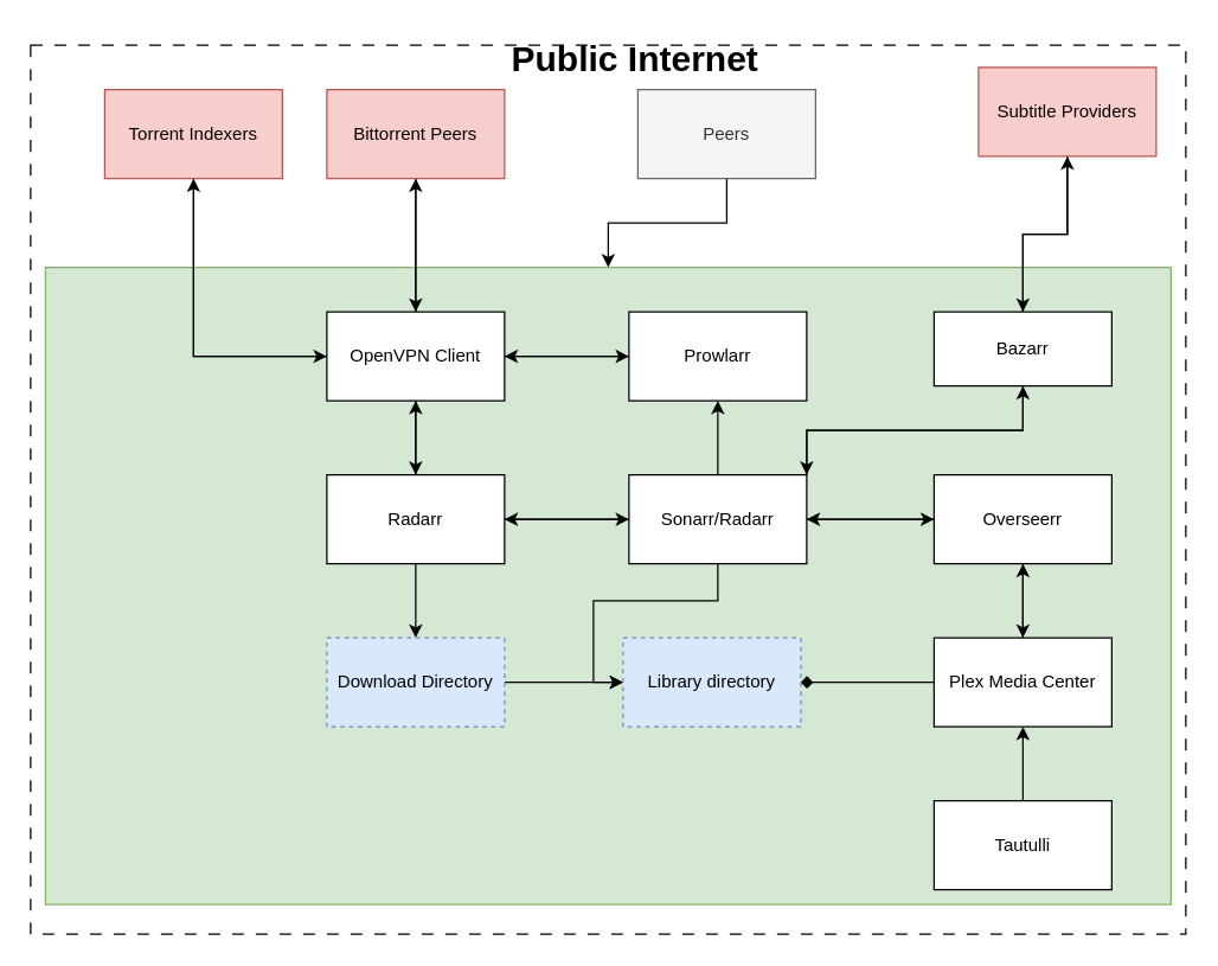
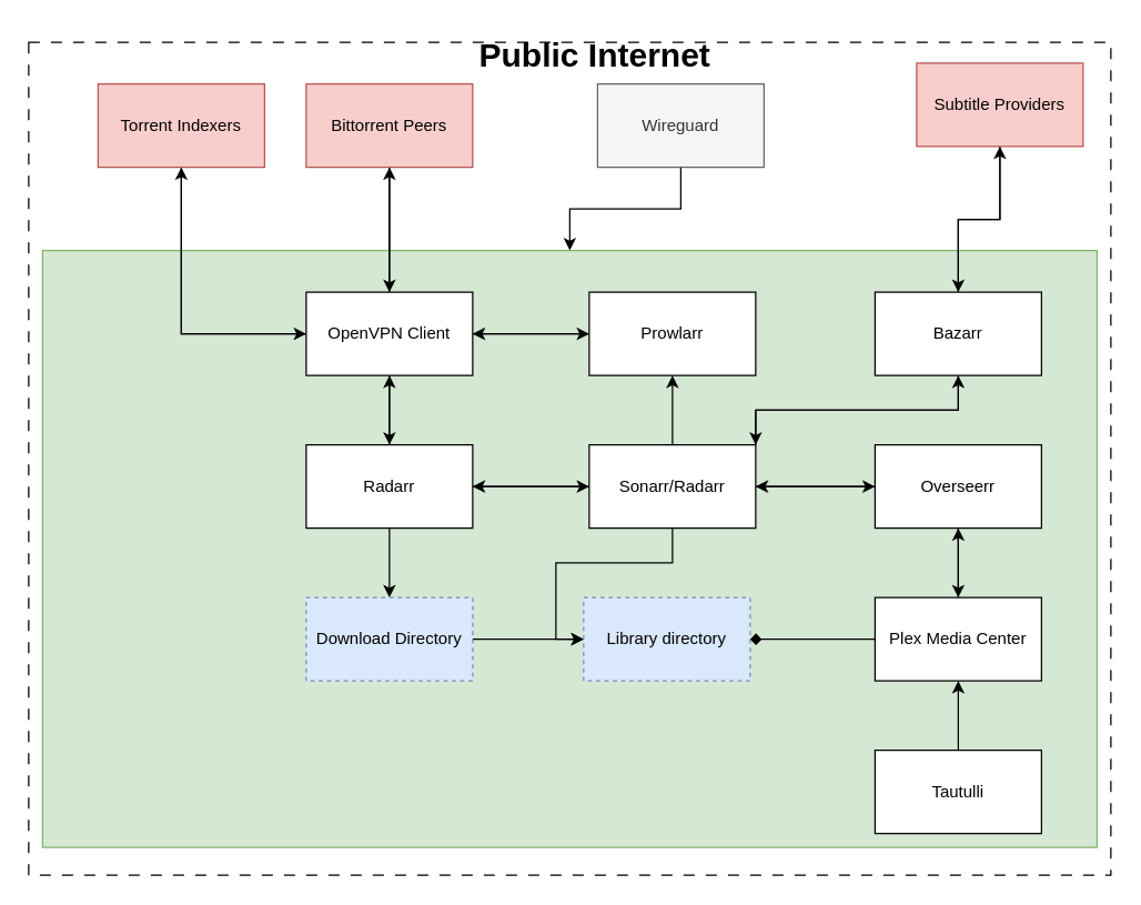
  <mxCell id="0" />
  <mxCell id="1" parent="0" />
  <mxCell id="2" value="" style="rounded=0;whiteSpace=wrap;html=1;dashed=1;dashPattern=8 8;" vertex="1" parent="1"><mxGeometry x="20" y="30" width="780" height="600" as="geometry" /></mxCell>
  <mxCell id="3" value="" style="rounded=0;whiteSpace=wrap;html=1;fillColor=#d5e8d4;strokeColor=#82b366;" vertex="1" parent="1"><mxGeometry x="30" y="180" width="760" height="430" as="geometry" /></mxCell>
  <mxCell id="4" style="edgeStyle=orthogonalEdgeStyle;rounded=0;orthogonalLoop=1;jettySize=auto;html=1;exitX=0.5;exitY=1;exitDx=0;exitDy=0;entryX=0;entryY=0.5;entryDx=0;entryDy=0;" edge="1" parent="1" source="11" target="10"><mxGeometry relative="1" as="geometry" /></mxCell>
  <mxCell id="5" value="&lt;h1&gt;Public Internet&lt;br&gt;&lt;/h1&gt;&lt;p&gt;&lt;br&gt;&lt;/p&gt;" style="text;html=1;strokeColor=none;fillColor=none;spacing=5;spacingTop=-20;whiteSpace=wrap;overflow=hidden;rounded=0;" vertex="1" parent="1"><mxGeometry x="340" y="20" width="300" height="40" as="geometry" /></mxCell>
  <mxCell id="6" style="edgeStyle=orthogonalEdgeStyle;rounded=0;orthogonalLoop=1;jettySize=auto;html=1;" edge="1" parent="1" source="10" target="11"><mxGeometry relative="1" as="geometry" /></mxCell>
  <mxCell id="7" style="edgeStyle=orthogonalEdgeStyle;rounded=0;orthogonalLoop=1;jettySize=auto;html=1;exitX=1;exitY=0.5;exitDx=0;exitDy=0;" edge="1" parent="1" source="10" target="13"><mxGeometry relative="1" as="geometry" /></mxCell>
  <mxCell id="8" style="edgeStyle=orthogonalEdgeStyle;rounded=0;orthogonalLoop=1;jettySize=auto;html=1;exitX=0.5;exitY=0;exitDx=0;exitDy=0;entryX=0.5;entryY=1;entryDx=0;entryDy=0;" edge="1" parent="1" source="10" target="15"><mxGeometry relative="1" as="geometry" /></mxCell>
  <mxCell id="9" style="edgeStyle=orthogonalEdgeStyle;rounded=0;orthogonalLoop=1;jettySize=auto;html=1;exitX=0.5;exitY=1;exitDx=0;exitDy=0;" edge="1" parent="1" source="10" target="25"><mxGeometry relative="1" as="geometry" /></mxCell>
  <mxCell id="10" value="&lt;div&gt;OpenVPN Client&lt;/div&gt;" style="rounded=0;whiteSpace=wrap;html=1;" vertex="1" parent="1"><mxGeometry x="220" y="210" width="120" height="60" as="geometry" /></mxCell>
  <mxCell id="11" value="Torrent Indexers" style="rounded=0;whiteSpace=wrap;html=1;fillColor=#f8cecc;strokeColor=#b85450;" vertex="1" parent="1"><mxGeometry x="70" y="60" width="120" height="60" as="geometry" /></mxCell>
  <mxCell id="12" style="edgeStyle=orthogonalEdgeStyle;rounded=0;orthogonalLoop=1;jettySize=auto;html=1;exitX=0;exitY=0.5;exitDx=0;exitDy=0;entryX=1;entryY=0.5;entryDx=0;entryDy=0;" edge="1" parent="1" source="13" target="10"><mxGeometry relative="1" as="geometry" /></mxCell>
  <mxCell id="13" value="&lt;div&gt;Prowlarr&lt;/div&gt;" style="rounded=0;whiteSpace=wrap;html=1;" vertex="1" parent="1"><mxGeometry x="424" y="210" width="120" height="60" as="geometry" /></mxCell>
  <mxCell id="14" style="edgeStyle=orthogonalEdgeStyle;rounded=0;orthogonalLoop=1;jettySize=auto;html=1;exitX=0.5;exitY=1;exitDx=0;exitDy=0;entryX=0.5;entryY=0;entryDx=0;entryDy=0;" edge="1" parent="1" source="15" target="10"><mxGeometry relative="1" as="geometry" /></mxCell>
  <mxCell id="15" value="Bittorrent Peers" style="rounded=0;whiteSpace=wrap;html=1;fillColor=#f8cecc;strokeColor=#b85450;" vertex="1" parent="1"><mxGeometry x="220" y="60" width="120" height="60" as="geometry" /></mxCell>
  <mxCell id="16" style="edgeStyle=orthogonalEdgeStyle;rounded=0;orthogonalLoop=1;jettySize=auto;html=1;exitX=0.5;exitY=0;exitDx=0;exitDy=0;entryX=0.5;entryY=1;entryDx=0;entryDy=0;" edge="1" parent="1" source="21" target="13"><mxGeometry relative="1" as="geometry" /></mxCell>
  <mxCell id="17" style="edgeStyle=orthogonalEdgeStyle;rounded=0;orthogonalLoop=1;jettySize=auto;html=1;exitX=0;exitY=0.5;exitDx=0;exitDy=0;entryX=1;entryY=0.5;entryDx=0;entryDy=0;" edge="1" parent="1" source="21" target="25"><mxGeometry relative="1" as="geometry" /></mxCell>
  <mxCell id="18" style="edgeStyle=orthogonalEdgeStyle;rounded=0;orthogonalLoop=1;jettySize=auto;html=1;exitX=1;exitY=0.5;exitDx=0;exitDy=0;entryX=0;entryY=0.5;entryDx=0;entryDy=0;" edge="1" parent="1" source="21" target="29"><mxGeometry relative="1" as="geometry" /></mxCell>
  <mxCell id="19" style="edgeStyle=orthogonalEdgeStyle;rounded=0;orthogonalLoop=1;jettySize=auto;html=1;exitX=1;exitY=0;exitDx=0;exitDy=0;entryX=0.5;entryY=1;entryDx=0;entryDy=0;" edge="1" parent="1" source="21" target="32"><mxGeometry relative="1" as="geometry" /></mxCell>
  <mxCell id="20" style="edgeStyle=orthogonalEdgeStyle;rounded=0;orthogonalLoop=1;jettySize=auto;html=1;exitX=0.5;exitY=1;exitDx=0;exitDy=0;entryX=0;entryY=0.5;entryDx=0;entryDy=0;" edge="1" parent="1" source="21" target="35"><mxGeometry relative="1" as="geometry" /></mxCell>
  <mxCell id="21" value="&lt;div&gt;Sonarr/Radarr&lt;/div&gt;" style="rounded=0;whiteSpace=wrap;html=1;" vertex="1" parent="1"><mxGeometry x="424" y="320" width="120" height="60" as="geometry" /></mxCell>
  <mxCell id="22" style="edgeStyle=orthogonalEdgeStyle;rounded=0;orthogonalLoop=1;jettySize=auto;html=1;exitX=1;exitY=0.5;exitDx=0;exitDy=0;entryX=0;entryY=0.5;entryDx=0;entryDy=0;" edge="1" parent="1" source="25" target="21"><mxGeometry relative="1" as="geometry" /></mxCell>
  <mxCell id="23" style="edgeStyle=orthogonalEdgeStyle;rounded=0;orthogonalLoop=1;jettySize=auto;html=1;exitX=0.5;exitY=0;exitDx=0;exitDy=0;" edge="1" parent="1" source="25" target="10"><mxGeometry relative="1" as="geometry" /></mxCell>
  <mxCell id="24" style="edgeStyle=orthogonalEdgeStyle;rounded=0;orthogonalLoop=1;jettySize=auto;html=1;exitX=0.5;exitY=1;exitDx=0;exitDy=0;entryX=0.5;entryY=0;entryDx=0;entryDy=0;" edge="1" parent="1" source="25" target="37"><mxGeometry relative="1" as="geometry" /></mxCell>
  <mxCell id="25" value="&lt;div&gt;Radarr&lt;/div&gt;" style="rounded=0;whiteSpace=wrap;html=1;" vertex="1" parent="1"><mxGeometry x="220" y="320" width="120" height="60" as="geometry" /></mxCell>
  <mxCell id="26" style="edgeStyle=orthogonalEdgeStyle;rounded=0;orthogonalLoop=1;jettySize=auto;html=1;exitX=0;exitY=0.5;exitDx=0;exitDy=0;entryX=1;entryY=0.5;entryDx=0;entryDy=0;" edge="1" parent="1" source="29" target="21"><mxGeometry relative="1" as="geometry" /></mxCell>
  <mxCell id="27" style="edgeStyle=orthogonalEdgeStyle;rounded=0;orthogonalLoop=1;jettySize=auto;html=1;exitX=0.5;exitY=1;exitDx=0;exitDy=0;entryX=0.5;entryY=1;entryDx=0;entryDy=0;" edge="1" parent="1" source="29" target="29"><mxGeometry relative="1" as="geometry" /></mxCell>
  <mxCell id="28" style="edgeStyle=orthogonalEdgeStyle;rounded=0;orthogonalLoop=1;jettySize=auto;html=1;exitX=0.5;exitY=1;exitDx=0;exitDy=0;entryX=0.5;entryY=0;entryDx=0;entryDy=0;" edge="1" parent="1" source="29" target="40"><mxGeometry relative="1" as="geometry" /></mxCell>
  <mxCell id="29" value="&lt;div&gt;Overseerr&lt;/div&gt;" style="rounded=0;whiteSpace=wrap;html=1;" vertex="1" parent="1"><mxGeometry x="630" y="320" width="120" height="60" as="geometry" /></mxCell>
  <mxCell id="30" style="edgeStyle=orthogonalEdgeStyle;rounded=0;orthogonalLoop=1;jettySize=auto;html=1;exitX=0.5;exitY=1;exitDx=0;exitDy=0;entryX=1;entryY=0;entryDx=0;entryDy=0;" edge="1" parent="1" source="32" target="21"><mxGeometry relative="1" as="geometry" /></mxCell>
  <mxCell id="31" style="edgeStyle=orthogonalEdgeStyle;rounded=0;orthogonalLoop=1;jettySize=auto;html=1;exitX=0.5;exitY=0;exitDx=0;exitDy=0;entryX=0.5;entryY=1;entryDx=0;entryDy=0;" edge="1" parent="1" source="32" target="34"><mxGeometry relative="1" as="geometry" /></mxCell>
- <mxCell id="32" value="Bazarr" style="rounded=0;whiteSpace=wrap;html=1;" vertex="1" parent="1"><mxGeometry x="630" y="210" width="120" height="50" as="geometry" /></mxCell>
+ <mxCell id="32" value="Bazarr" style="rounded=0;whiteSpace=wrap;html=1;" vertex="1" parent="1"><mxGeometry x="630" y="210" width="120" height="60" as="geometry" /></mxCell>
  <mxCell id="33" style="edgeStyle=orthogonalEdgeStyle;rounded=0;orthogonalLoop=1;jettySize=auto;html=1;exitX=0.5;exitY=1;exitDx=0;exitDy=0;entryX=0.5;entryY=0;entryDx=0;entryDy=0;" edge="1" parent="1" source="34" target="32"><mxGeometry relative="1" as="geometry" /></mxCell>
  <mxCell id="34" value="Subtitle Providers" style="rounded=0;whiteSpace=wrap;html=1;fillColor=#f8cecc;strokeColor=#b85450;" vertex="1" parent="1"><mxGeometry x="660" y="45" width="120" height="60" as="geometry" /></mxCell>
  <mxCell id="35" value="&lt;div&gt;Library directory&lt;/div&gt;" style="rounded=0;whiteSpace=wrap;html=1;dashed=1;fillColor=#dae8fc;strokeColor=#6c8ebf;" vertex="1" parent="1"><mxGeometry x="420" y="430" width="120" height="60" as="geometry" /></mxCell>
  <mxCell id="36" style="edgeStyle=orthogonalEdgeStyle;rounded=0;orthogonalLoop=1;jettySize=auto;html=1;exitX=1;exitY=0.5;exitDx=0;exitDy=0;" edge="1" parent="1" source="37"><mxGeometry relative="1" as="geometry"><mxPoint x="420" y="460" as="targetPoint" /></mxGeometry></mxCell>
  <mxCell id="37" value="&lt;div&gt;Download Directory&lt;/div&gt;" style="rounded=0;whiteSpace=wrap;html=1;dashed=1;fillColor=#dae8fc;strokeColor=#6c8ebf;" vertex="1" parent="1"><mxGeometry x="220" y="430" width="120" height="60" as="geometry" /></mxCell>
  <mxCell id="38" style="edgeStyle=orthogonalEdgeStyle;rounded=0;orthogonalLoop=1;jettySize=auto;html=1;exitX=0.5;exitY=0;exitDx=0;exitDy=0;" edge="1" parent="1" source="40" target="29"><mxGeometry relative="1" as="geometry" /></mxCell>
  <mxCell id="39" style="edgeStyle=orthogonalEdgeStyle;rounded=0;orthogonalLoop=1;jettySize=auto;html=1;exitX=0;exitY=0.5;exitDx=0;exitDy=0;entryX=1;entryY=0.5;entryDx=0;entryDy=0;endArrow=diamond;" edge="1" parent="1" source="40" target="35"><mxGeometry relative="1" as="geometry" /></mxCell>
  <mxCell id="40" value="&lt;div&gt;Plex Media Center&lt;br&gt;&lt;/div&gt;" style="rounded=0;whiteSpace=wrap;html=1;" vertex="1" parent="1"><mxGeometry x="630" y="430" width="120" height="60" as="geometry" /></mxCell>
  <mxCell id="41" style="edgeStyle=orthogonalEdgeStyle;rounded=0;orthogonalLoop=1;jettySize=auto;html=1;exitX=0.5;exitY=0;exitDx=0;exitDy=0;entryX=0.5;entryY=1;entryDx=0;entryDy=0;" edge="1" parent="1" source="42" target="40"><mxGeometry relative="1" as="geometry" /></mxCell>
  <mxCell id="42" value="Tautulli" style="rounded=0;whiteSpace=wrap;html=1;" vertex="1" parent="1"><mxGeometry x="630" y="540" width="120" height="60" as="geometry" /></mxCell>
  <mxCell id="43" style="edgeStyle=orthogonalEdgeStyle;rounded=0;orthogonalLoop=1;jettySize=auto;html=1;exitX=0.5;exitY=1;exitDx=0;exitDy=0;entryX=0.5;entryY=0;entryDx=0;entryDy=0;" edge="1" parent="1" source="44" target="3"><mxGeometry relative="1" as="geometry" /></mxCell>
- <mxCell id="44" value="&lt;div&gt;Peers&lt;/div&gt;" style="rounded=0;whiteSpace=wrap;html=1;fillColor=#f5f5f5;strokeColor=#666666;fontColor=#333333;" vertex="1" parent="1"><mxGeometry x="430" y="60" width="120" height="60" as="geometry" /></mxCell>
+ <mxCell id="44" value="&lt;div&gt;Wireguard&lt;/div&gt;" style="rounded=0;whiteSpace=wrap;html=1;fillColor=#f5f5f5;strokeColor=#666666;fontColor=#333333;" vertex="1" parent="1"><mxGeometry x="430" y="60" width="120" height="60" as="geometry" /></mxCell>
